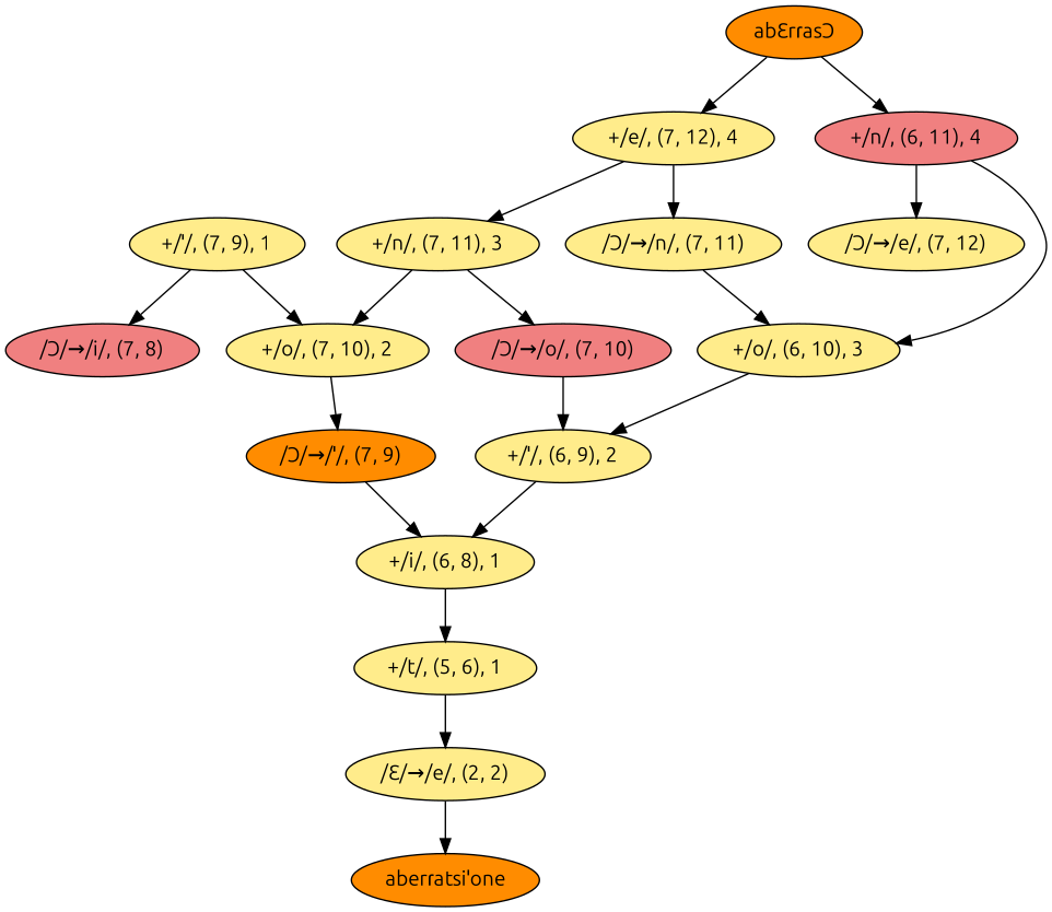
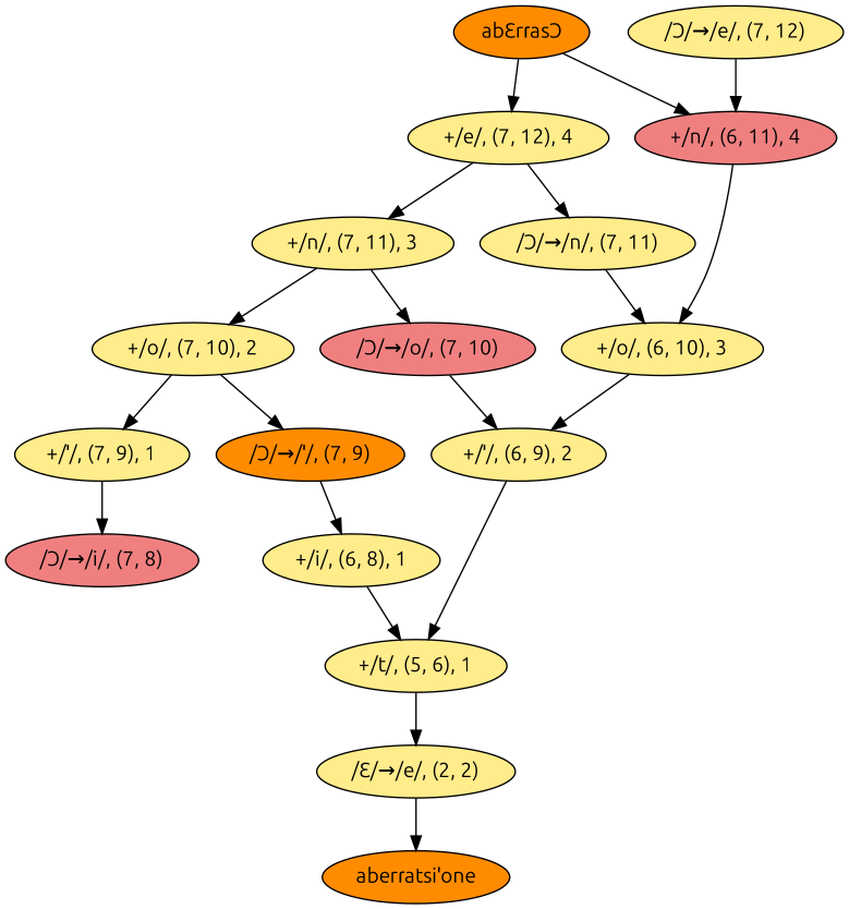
  digraph {
    fontname=Ubuntu
    node [fillcolor=lightgoldenrod1 fontname=Ubuntu style=filled]
    edge [fontname=Ubuntu]
    n1 [fillcolor=darkorange label="abɛrɾasɔ"]
    n2 [label="+/e/, (7, 12), 4"]
    n3 [fillcolor=lightcoral label="+/n/, (6, 11), 4"]
    n4 [label="+/n/, (7, 11), 3"]
    n5 [label="/ɔ/→/n/, (7, 11)"]
    n6 [label="/ɔ/→/e/, (7, 12)"]
    n7 [label="+/o/, (7, 10), 2"]
    n8 [fillcolor=lightcoral label="/ɔ/→/o/, (7, 10)"]
    n9 [label="+/o/, (6, 10), 3"]
    n10 [label="+/ˈ/, (7, 9), 1"]
    n11 [fillcolor=darkorange label="/ɔ/→/ˈ/, (7, 9)"]
    n12 [label="+/ˈ/, (6, 9), 2"]
    n13 [fillcolor=lightcoral label="/ɔ/→/i/, (7, 8)"]
    n14 [label="+/i/, (6, 8), 1"]
    n15 [label="+/t/, (5, 6), 1"]
    n16 [label="/ɛ/→/e/, (2, 2)"]
    n17 [fillcolor=darkorange label="aberɾatsiˈone"]
    n1 -> n2
    n1 -> n3
    n2 -> n4
    n2 -> n5
    n3 -> n9
    n4 -> n7
    n4 -> n8
    n5 -> n9
-   n3 -> n6
-   n10 -> n7
+   n6 -> n3
+   n7 -> n10
    n7 -> n11
    n8 -> n12
    n9 -> n12
    n10 -> n13
    n11 -> n14
-   n12 -> n14
+   n12 -> n15
    n14 -> n15
    n15 -> n16
    n16 -> n17
  }
